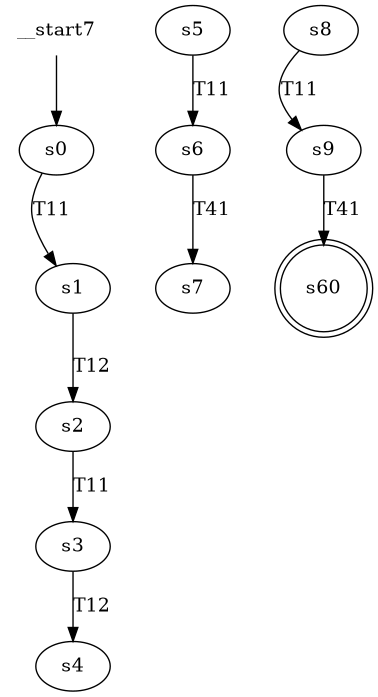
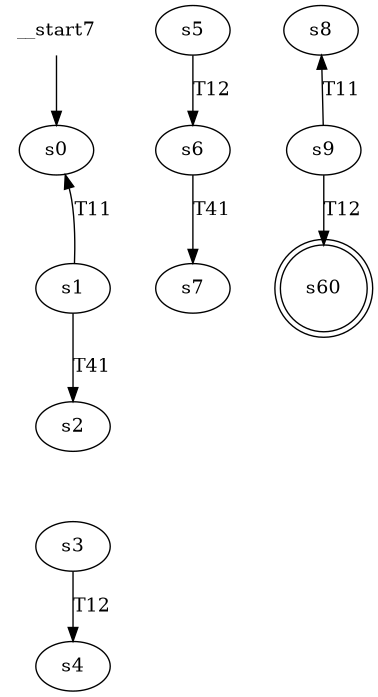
  digraph {
    n1 [label=s0]
    n2 [label=s1]
    n3 [label=s2]
    n4 [label=s3]
    n5 [label=s4]
    n6 [label=s5]
    n7 [label=s6]
    n8 [label=s7]
    n9 [label=s8]
    n10 [label=s9]
    n11 [label=s60 shape=doublecircle]
    n12 [label=__start7 shape=none]
-   n1 -> n2 [label=T11]
-   n2 -> n3 [label=T12]
-   n3 -> n4 [label=T11]
+   n2 -> n1 [label=T11]
+   n2 -> n3 [label=T41]
    n4 -> n5 [label=T12]
-   n6 -> n7 [label=T11]
+   n6 -> n7 [label=T12]
    n7 -> n8 [label=T41]
-   n9 -> n10 [label=T11]
-   n10 -> n11 [label=T41]
+   n10 -> n9 [label=T11]
+   n10 -> n11 [label=T12]
    n12 -> n1
  }
